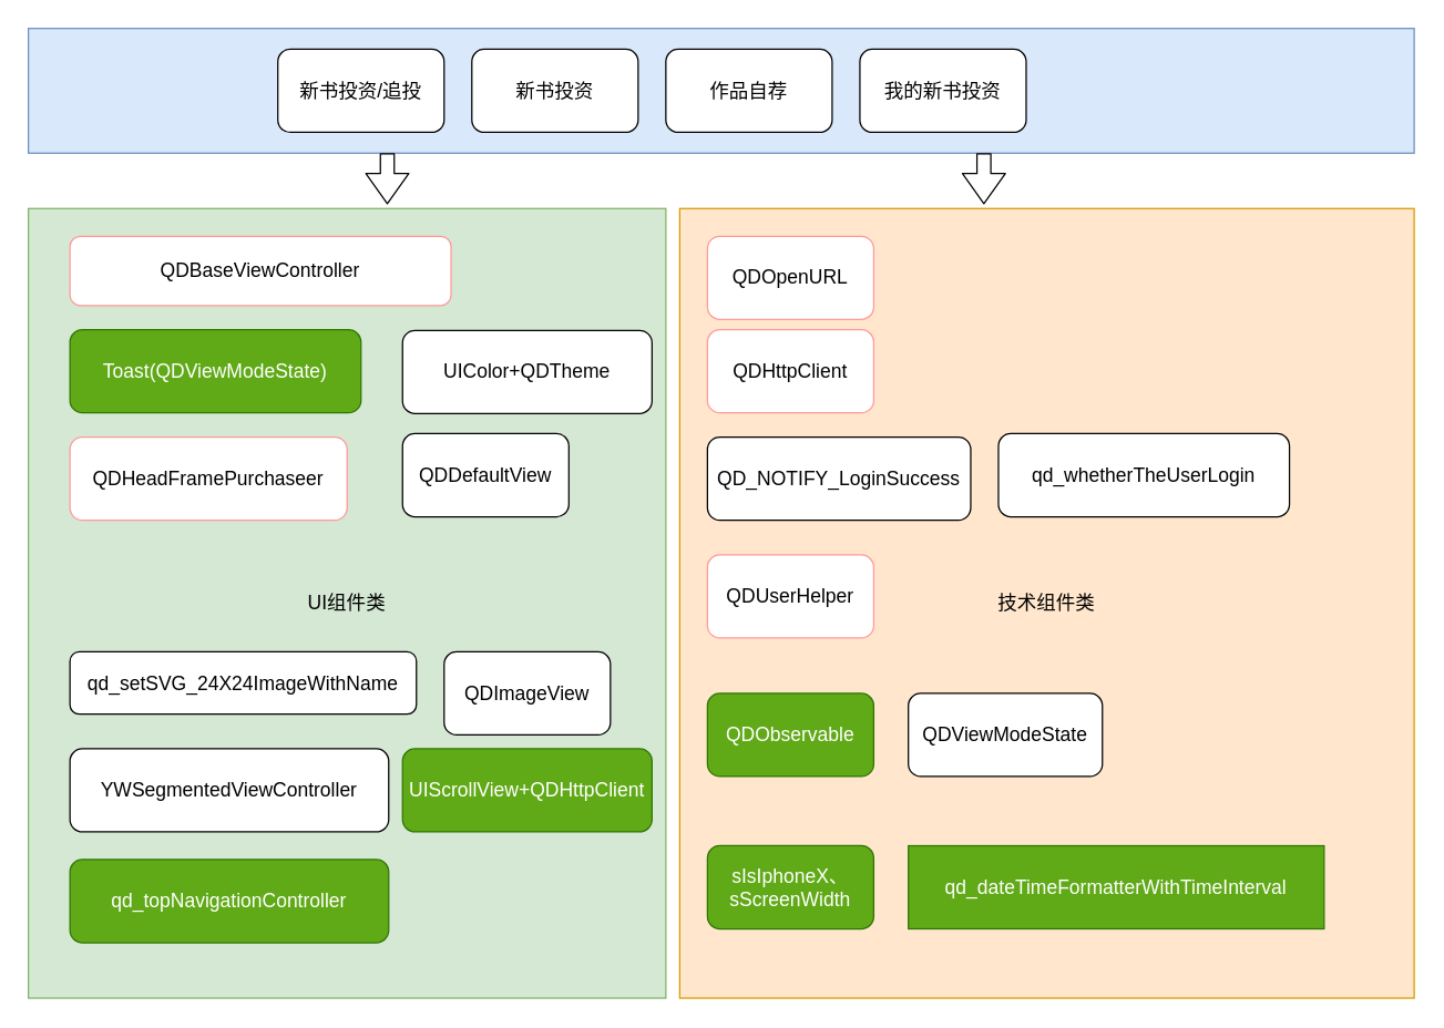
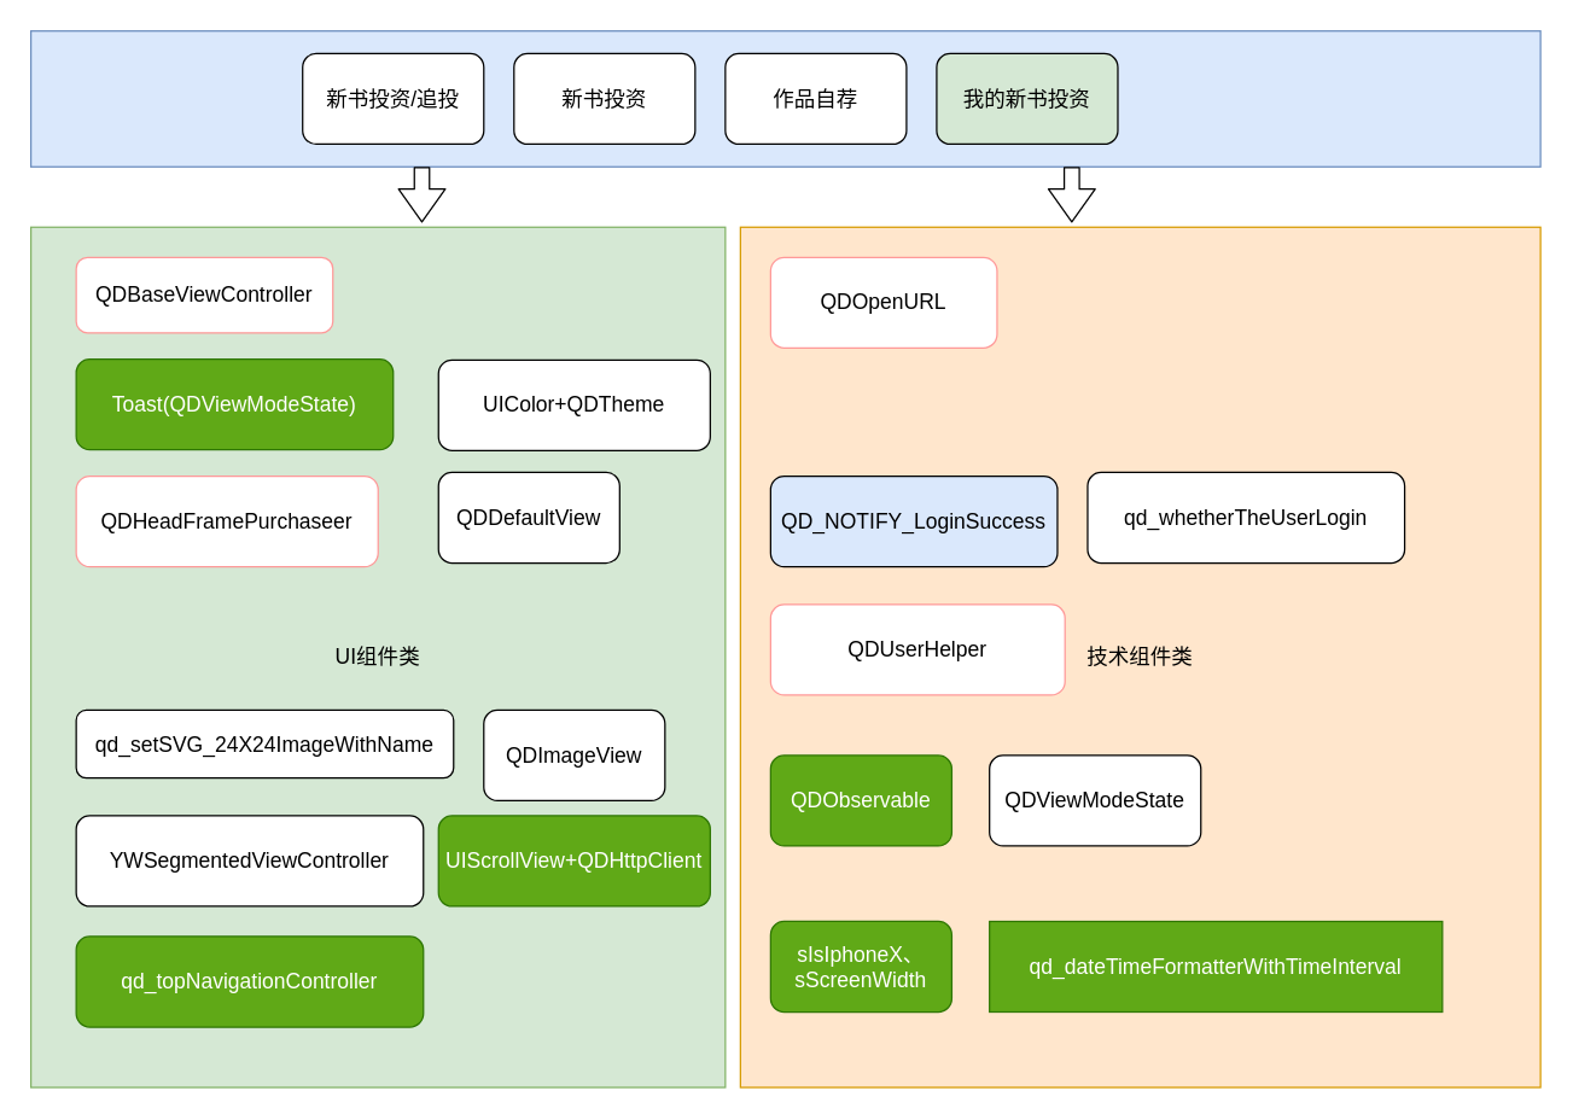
  <mxCell id="0" />
  <mxCell id="1" parent="0" />
  <mxCell id="2" value="" style="rounded=0;whiteSpace=wrap;html=1;fontSize=14;fillColor=#dae8fc;strokeColor=#6c8ebf;" parent="1" vertex="1"><mxGeometry x="20" y="20" width="1000" height="90" as="geometry" /></mxCell>
  <mxCell id="3" value="新书投资/追投" style="rounded=1;whiteSpace=wrap;html=1;fontSize=14;" parent="1" vertex="1"><mxGeometry x="200" y="35" width="120" height="60" as="geometry" /></mxCell>
  <mxCell id="4" value="新书投资" style="rounded=1;whiteSpace=wrap;html=1;fontSize=14;" parent="1" vertex="1"><mxGeometry x="340" y="35" width="120" height="60" as="geometry" /></mxCell>
  <mxCell id="5" value="作品自荐" style="rounded=1;whiteSpace=wrap;html=1;fontSize=14;" parent="1" vertex="1"><mxGeometry x="480" y="35" width="120" height="60" as="geometry" /></mxCell>
- <mxCell id="6" value="我的新书投资" style="rounded=1;whiteSpace=wrap;html=1;fontSize=14;" parent="1" vertex="1"><mxGeometry x="620" y="35" width="120" height="60" as="geometry" /></mxCell>
+ <mxCell id="6" value="我的新书投资" style="rounded=1;whiteSpace=wrap;html=1;fontSize=14;fillColor=#d5e8d4;" parent="1" vertex="1"><mxGeometry x="620" y="35" width="120" height="60" as="geometry" /></mxCell>
  <mxCell id="7" value="UI组件类" style="rounded=0;whiteSpace=wrap;html=1;fontSize=14;fillColor=#d5e8d4;strokeColor=#82b366;" parent="1" vertex="1"><mxGeometry x="20" y="150" width="460" height="570" as="geometry" /></mxCell>
- <mxCell id="8" value="QDBaseViewController" style="rounded=1;whiteSpace=wrap;html=1;fontSize=14;strokeColor=#FF9999;" parent="1" vertex="1"><mxGeometry x="50" y="170" width="275" height="50" as="geometry" /></mxCell>
+ <mxCell id="8" value="QDBaseViewController" style="rounded=1;whiteSpace=wrap;html=1;fontSize=14;strokeColor=#FF9999;" parent="1" vertex="1"><mxGeometry x="50" y="170" width="170" height="50" as="geometry" /></mxCell>
  <mxCell id="9" value="QDObservable" style="rounded=1;whiteSpace=wrap;html=1;fontSize=14;" parent="1" vertex="1"><mxGeometry x="860" y="235" width="120" height="60" as="geometry" /></mxCell>
  <mxCell id="10" value="技术组件类" style="rounded=0;whiteSpace=wrap;html=1;fontSize=14;fillColor=#ffe6cc;strokeColor=#d79b00;" parent="1" vertex="1"><mxGeometry x="490" y="150" width="530" height="570" as="geometry" /></mxCell>
- <mxCell id="11" value="QD_NOTIFY_LoginSuccess" style="rounded=1;whiteSpace=wrap;html=1;fontSize=14;" parent="1" vertex="1"><mxGeometry x="510" y="315" width="190" height="60" as="geometry" /></mxCell>
+ <mxCell id="11" value="QD_NOTIFY_LoginSuccess" style="rounded=1;whiteSpace=wrap;html=1;fontSize=14;fillColor=#dae8fc;" parent="1" vertex="1"><mxGeometry x="510" y="315" width="190" height="60" as="geometry" /></mxCell>
  <mxCell id="12" value="QDViewModeState" style="rounded=1;whiteSpace=wrap;html=1;fontSize=14;" parent="1" vertex="1"><mxGeometry x="655" y="500" width="140" height="60" as="geometry" /></mxCell>
- <mxCell id="13" value="QDOpenURL" style="rounded=1;whiteSpace=wrap;html=1;fontSize=14;strokeColor=#FF9999;" parent="1" vertex="1"><mxGeometry x="510" y="170" width="120" height="60" as="geometry" /></mxCell>
- <mxCell id="14" value="QDHttpClient" style="rounded=1;whiteSpace=wrap;html=1;fontSize=14;strokeColor=#FF9999;" parent="1" vertex="1"><mxGeometry x="510" y="237.5" width="120" height="60" as="geometry" /></mxCell>
+ <mxCell id="13" value="QDOpenURL" style="rounded=1;whiteSpace=wrap;html=1;fontSize=14;strokeColor=#FF9999;" parent="1" vertex="1"><mxGeometry x="510" y="170" width="150" height="60" as="geometry" /></mxCell>
  <mxCell id="15" value="qd_whetherTheUserLogin" style="rounded=1;whiteSpace=wrap;html=1;fontSize=14;" parent="1" vertex="1"><mxGeometry x="720" y="312.5" width="210" height="60" as="geometry" /></mxCell>
- <mxCell id="16" value="QDUserHelper" style="rounded=1;whiteSpace=wrap;html=1;fontSize=14;strokeColor=#FF9999;" parent="1" vertex="1"><mxGeometry x="510" y="400" width="120" height="60" as="geometry" /></mxCell>
+ <mxCell id="16" value="QDUserHelper" style="rounded=1;whiteSpace=wrap;html=1;fontSize=14;strokeColor=#FF9999;" parent="1" vertex="1"><mxGeometry x="510" y="400" width="195" height="60" as="geometry" /></mxCell>
  <mxCell id="17" value="Toast(QDViewModeState)" style="rounded=1;whiteSpace=wrap;html=1;fontSize=14;fillColor=#60a917;strokeColor=#2D7600;fontColor=#ffffff;" parent="1" vertex="1"><mxGeometry x="50" y="237.5" width="210" height="60" as="geometry" /></mxCell>
  <mxCell id="18" value="QDHeadFramePurchaseer" style="rounded=1;whiteSpace=wrap;html=1;fontSize=14;strokeColor=#FF9999;" parent="1" vertex="1"><mxGeometry x="50" y="315" width="200" height="60" as="geometry" /></mxCell>
  <mxCell id="19" value="qd_setSVG_24X24ImageWithName" style="rounded=1;whiteSpace=wrap;html=1;fontSize=14;" parent="1" vertex="1"><mxGeometry x="50" y="470" width="250" height="45" as="geometry" /></mxCell>
  <mxCell id="20" value="UIColor+QDTheme" style="rounded=1;whiteSpace=wrap;html=1;fontSize=14;" parent="1" vertex="1"><mxGeometry x="290" y="238" width="180" height="60" as="geometry" /></mxCell>
  <mxCell id="21" value="UIScrollView+QDHttpClient" style="rounded=1;whiteSpace=wrap;html=1;fontSize=14;fillColor=#60a917;strokeColor=#2D7600;fontColor=#ffffff;" parent="1" vertex="1"><mxGeometry x="290" y="540" width="180" height="60" as="geometry" /></mxCell>
  <mxCell id="22" value="QDDefaultView" style="rounded=1;whiteSpace=wrap;html=1;fontSize=14;" parent="1" vertex="1"><mxGeometry x="290" y="312.5" width="120" height="60" as="geometry" /></mxCell>
  <mxCell id="23" value="YWSegmentedViewController" style="rounded=1;whiteSpace=wrap;html=1;fontSize=14;" parent="1" vertex="1"><mxGeometry x="50" y="540" width="230" height="60" as="geometry" /></mxCell>
  <mxCell id="24" value="sIsIphoneX、sScreenWidth" style="rounded=1;whiteSpace=wrap;html=1;fontSize=14;fillColor=#60a917;strokeColor=#2D7600;fontColor=#ffffff;" parent="1" vertex="1"><mxGeometry x="510" y="610" width="120" height="60" as="geometry" /></mxCell>
  <mxCell id="25" value="qd_topNavigationController" style="rounded=1;whiteSpace=wrap;html=1;fontSize=14;fillColor=#60a917;strokeColor=#2D7600;fontColor=#ffffff;" parent="1" vertex="1"><mxGeometry x="50" y="620" width="230" height="60" as="geometry" /></mxCell>
  <mxCell id="26" value="qd_dateTimeFormatterWithTimeInterval" style="whiteSpace=wrap;html=1;fontSize=14;fillColor=#60a917;strokeColor=#2D7600;fontColor=#ffffff;rounded=0;" parent="1" vertex="1"><mxGeometry x="655" y="610" width="300" height="60" as="geometry" /></mxCell>
  <mxCell id="27" value="QDImageView" style="rounded=1;whiteSpace=wrap;html=1;fontSize=14;" parent="1" vertex="1"><mxGeometry x="320" y="470" width="120" height="60" as="geometry" /></mxCell>
  <mxCell id="28" value="QDObservable" style="rounded=1;whiteSpace=wrap;html=1;fontSize=14;fillColor=#60a917;strokeColor=#2D7600;fontColor=#ffffff;" parent="1" vertex="1"><mxGeometry x="510" y="500" width="120" height="60" as="geometry" /></mxCell>
  <mxCell id="29" value="" style="shape=flexArrow;endArrow=classic;html=1;fontSize=14;width=10;endSize=6.92;" parent="1" edge="1"><mxGeometry width="50" height="50" relative="1" as="geometry"><mxPoint x="279" y="110" as="sourcePoint" /><mxPoint x="279" y="147" as="targetPoint" /></mxGeometry></mxCell>
  <mxCell id="30" value="" style="shape=flexArrow;endArrow=classic;html=1;fontSize=14;width=10;endSize=6.92;" parent="1" edge="1"><mxGeometry width="50" height="50" relative="1" as="geometry"><mxPoint x="709.5" y="110" as="sourcePoint" /><mxPoint x="709.5" y="147" as="targetPoint" /></mxGeometry></mxCell>
